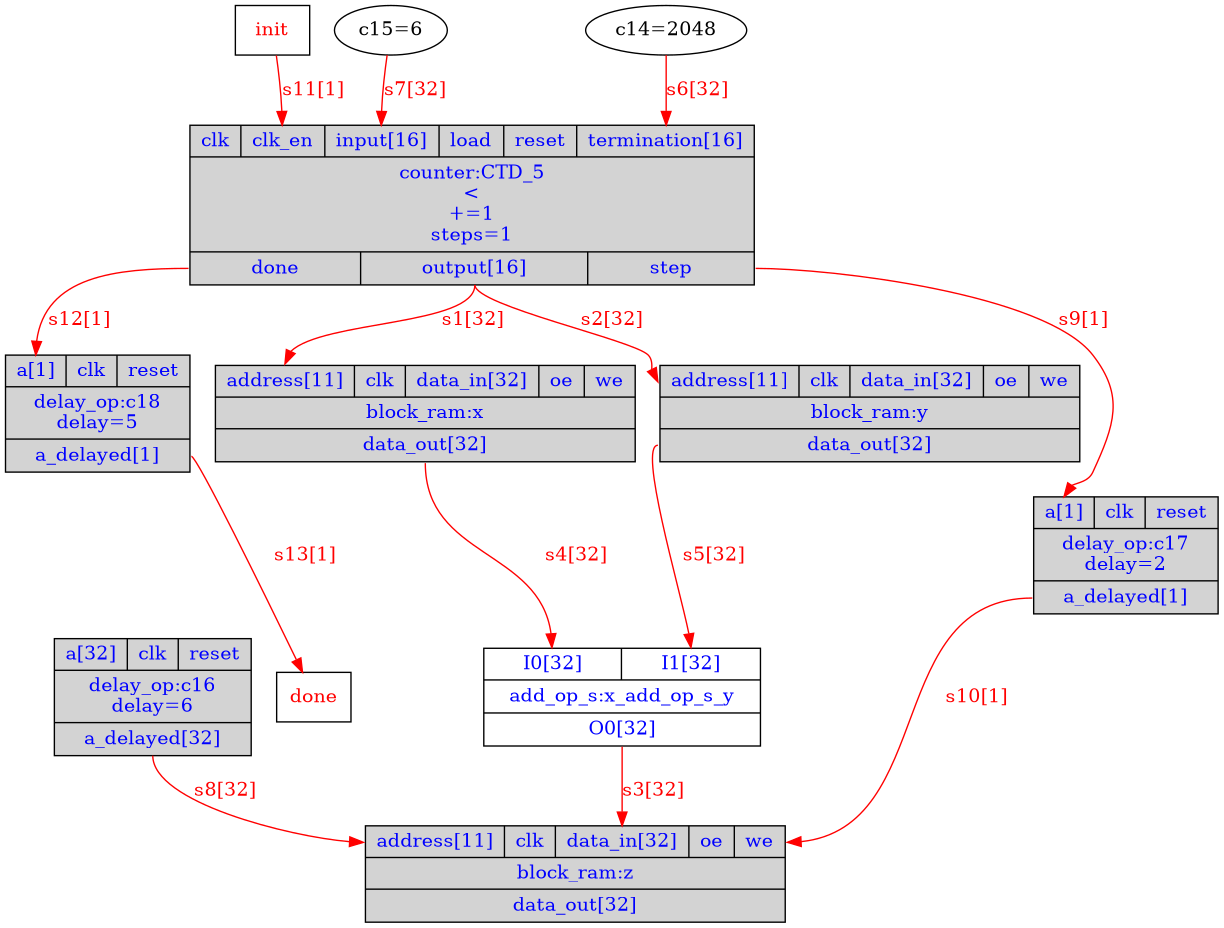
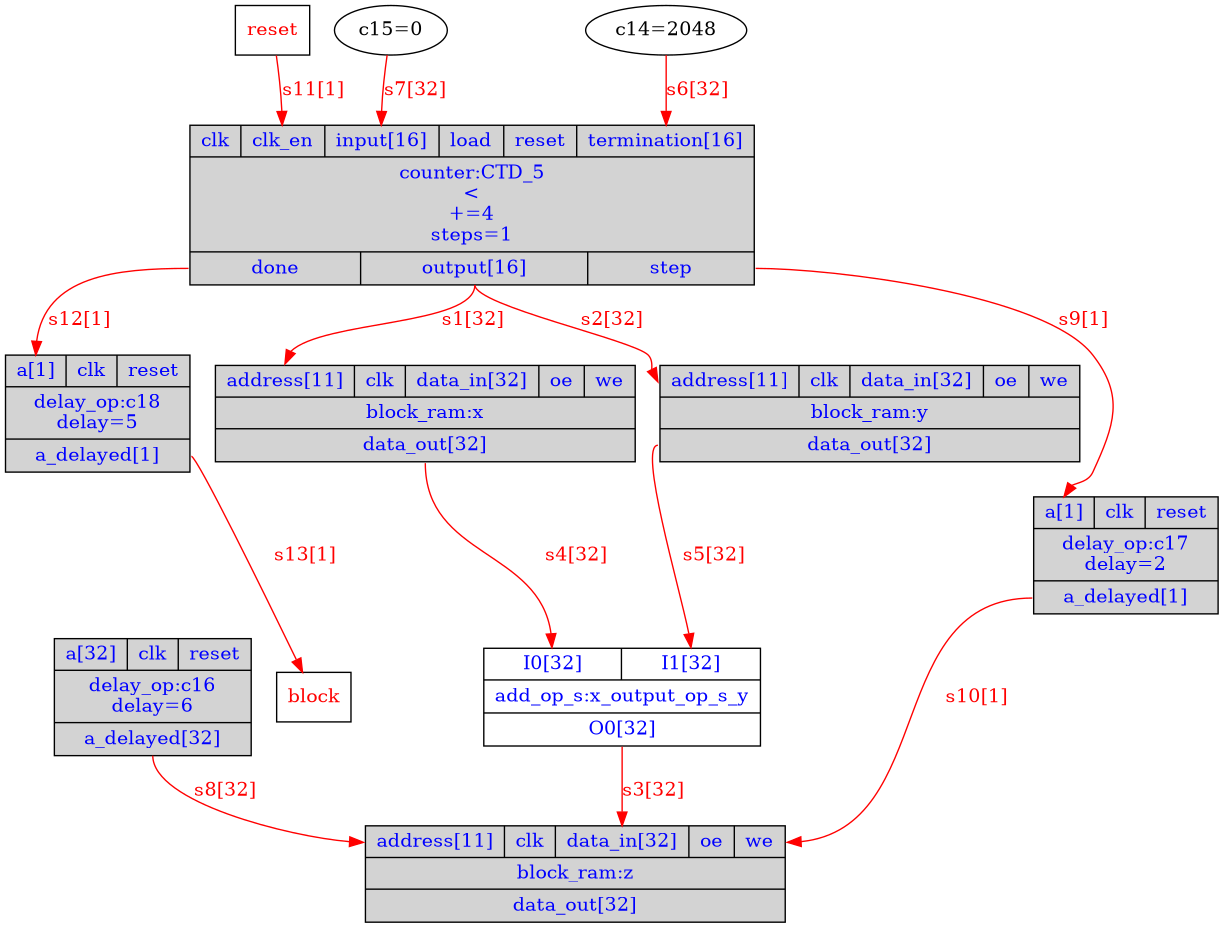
  digraph {
    node [fillcolor=lightgray fontcolor=blue shape=record style=filled]
    edge [color=red fontcolor=red headport=address tailport=a_delayed]
-   n1 [label="{{<clk>clk|<clk_en>clk_en|<input>input[16]|<load>load|<reset>reset|<termination>termination[16]}|counter:CTD_5\n\<\n+=1\nsteps=1|{<done>done|<output>output[16]|<step>step}}"]
+   n1 [label="{{<clk>clk|<clk_en>clk_en|<input>input[16]|<load>load|<reset>reset|<termination>termination[16]}|counter:CTD_5\n\<\n+=4\nsteps=1|{<done>done|<output>output[16]|<step>step}}"]
    n2 [label="{{<address>address[11]|<clk>clk|<data_in>data_in[32]|<oe>oe|<we>we}|block_ram:x|{<data_out>data_out[32]}}"]
    n3 [label="{{<address>address[11]|<clk>clk|<data_in>data_in[32]|<oe>oe|<we>we}|block_ram:y|{<data_out>data_out[32]}}"]
    n4 [label="{{<a>a[1]|<clk>clk|<reset>reset}|delay_op:c17\ndelay=2|{<a_delayed>a_delayed[1]}}"]
    n5 [label="{{<a>a[1]|<clk>clk|<reset>reset}|delay_op:c18\ndelay=5|{<a_delayed>a_delayed[1]}}"]
-   n6 [label="{{<I0>I0[32]|<I1>I1[32]}|add_op_s:x_add_op_s_y|{<O0>O0[32]}}" fillcolor="" style=""]
+   n6 [label="{{<I0>I0[32]|<I1>I1[32]}|add_op_s:x_output_op_s_y|{<O0>O0[32]}}" fillcolor="" style=""]
    n7 [label="{{<a>a[32]|<clk>clk|<reset>reset}|delay_op:c16\ndelay=6|{<a_delayed>a_delayed[32]}}"]
    n8 [label="{{<address>address[11]|<clk>clk|<data_in>data_in[32]|<oe>oe|<we>we}|block_ram:z|{<data_out>data_out[32]}}"]
-   n9 [fontcolor=red label=done shape=msquare fillcolor="" style=""]
-   n10 [fontcolor=red label=init shape=msquare fillcolor="" style=""]
+   n9 [fontcolor=red label=block shape=msquare fillcolor="" style=""]
+   n10 [fontcolor=red label=reset shape=msquare fillcolor="" style=""]
    n11 [fontcolor=b label="c14=2048" fillcolor="" shape="" style=""]
-   n12 [fontcolor=b label="c15=6" fillcolor="" shape="" style=""]
+   n12 [fontcolor=b label="c15=0" fillcolor="" shape="" style=""]
    n1 -> n2 [label="s1[32]" tailport=output]
    n1 -> n3 [label="s2[32]" tailport=output]
    n1 -> n4 [headport=a label="s9[1]" tailport=step]
    n1 -> n5 [headport=a label="s12[1]" tailport=done]
    n2 -> n6 [headport=I0 label="s4[32]" tailport=data_out]
    n3 -> n6 [headport=I1 label="s5[32]" tailport=data_out]
    n4 -> n8 [headport=we label="s10[1]"]
    n5 -> n9 [headport=in label="s13[1]"]
    n6 -> n8 [headport=data_in label="s3[32]" tailport=O0]
    n7 -> n8 [label="s8[32]"]
    n10 -> n1 [headport=clk_en label="s11[1]" tailport=out]
    n11 -> n1 [headport=termination label="s6[32]" tailport=out]
    n12 -> n1 [headport=input label="s7[32]" tailport=out]
  }
